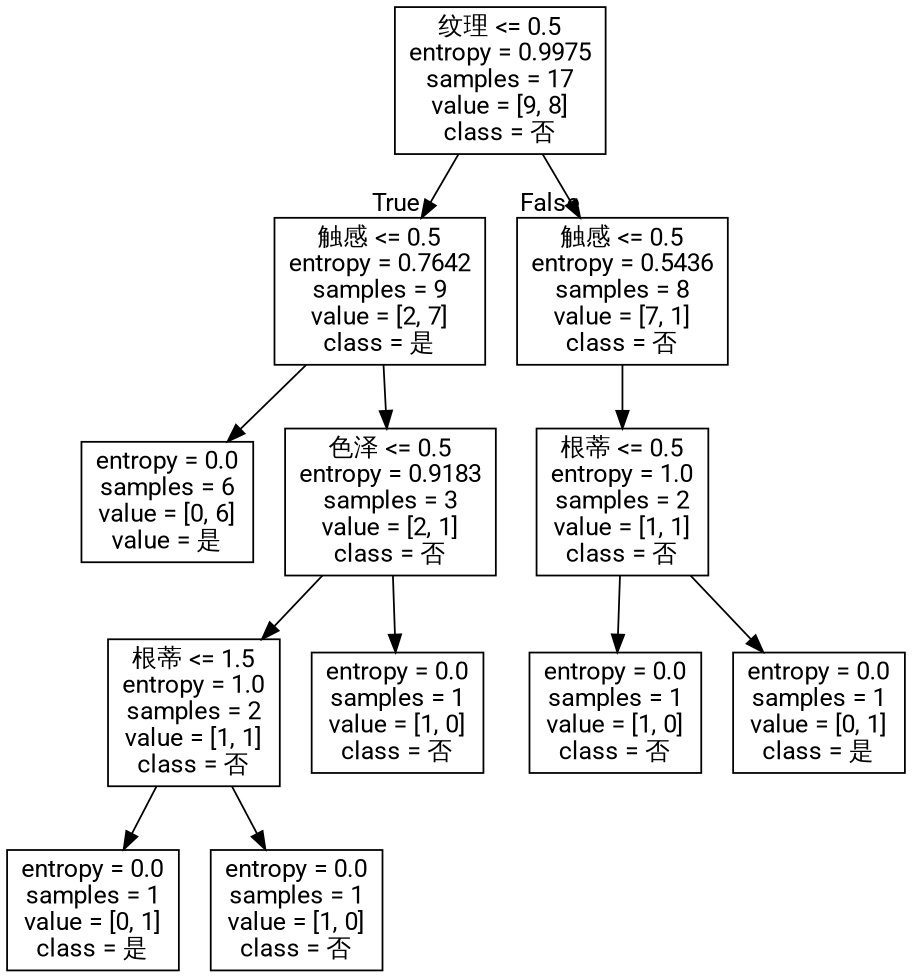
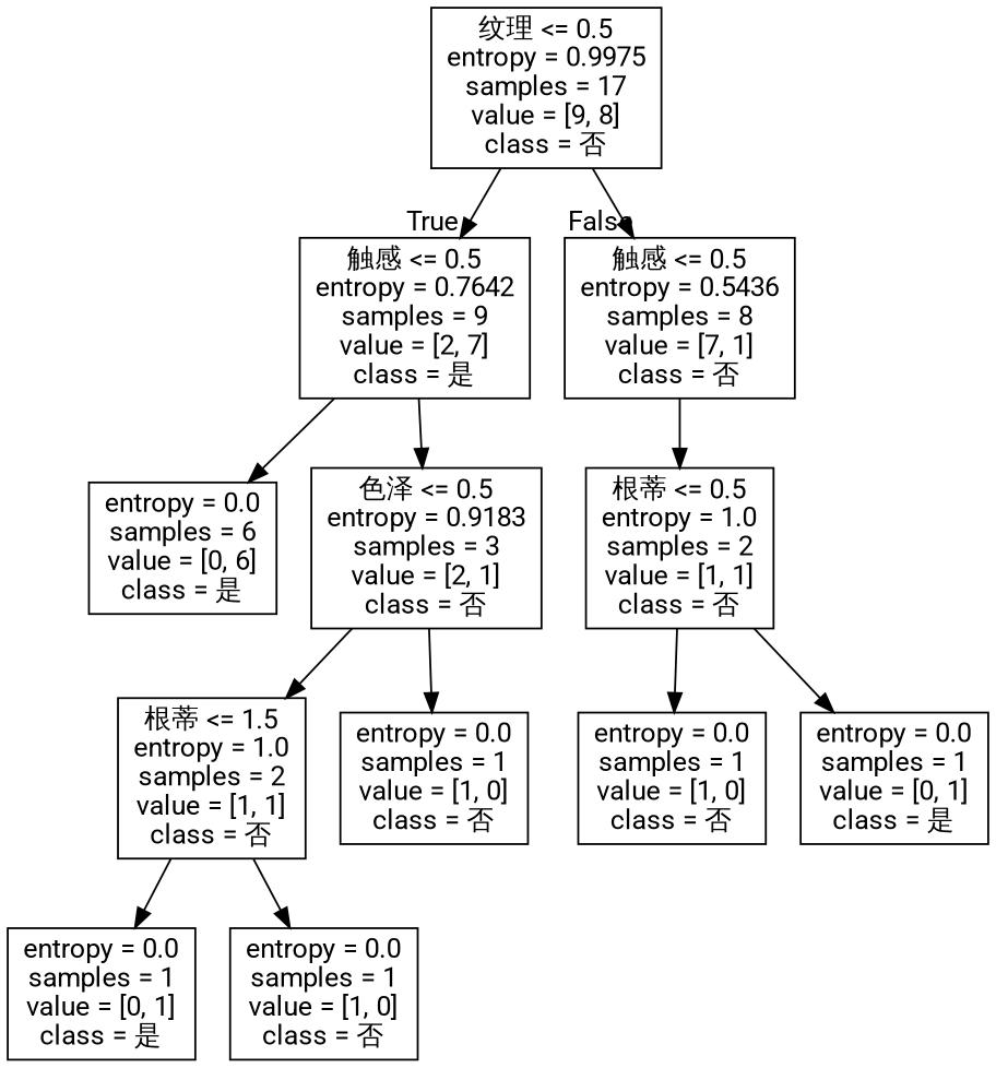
  digraph {
    fontname=Roboto
    node [fontname=Roboto shape=box]
    edge [fontname=Roboto]
    n1 [label="纹理 <= 0.5\nentropy = 0.9975\nsamples = 17\nvalue = [9, 8]\nclass = 否"]
    n2 [label="触感 <= 0.5\nentropy = 0.7642\nsamples = 9\nvalue = [2, 7]\nclass = 是"]
    n3 [label="触感 <= 0.5\nentropy = 0.5436\nsamples = 8\nvalue = [7, 1]\nclass = 否"]
-   n4 [label="entropy = 0.0\nsamples = 6\nvalue = [0, 6]\nvalue = 是"]
+   n4 [label="entropy = 0.0\nsamples = 6\nvalue = [0, 6]\nclass = 是"]
    n5 [label="色泽 <= 0.5\nentropy = 0.9183\nsamples = 3\nvalue = [2, 1]\nclass = 否"]
    n6 [label="根蒂 <= 0.5\nentropy = 1.0\nsamples = 2\nvalue = [1, 1]\nclass = 否"]
    n7 [label="根蒂 <= 1.5\nentropy = 1.0\nsamples = 2\nvalue = [1, 1]\nclass = 否"]
    n8 [label="entropy = 0.0\nsamples = 1\nvalue = [1, 0]\nclass = 否"]
    n9 [label="entropy = 0.0\nsamples = 1\nvalue = [0, 1]\nclass = 是"]
    n10 [label="entropy = 0.0\nsamples = 1\nvalue = [1, 0]\nclass = 否"]
    n11 [label="entropy = 0.0\nsamples = 1\nvalue = [1, 0]\nclass = 否"]
    n12 [label="entropy = 0.0\nsamples = 1\nvalue = [0, 1]\nclass = 是"]
    n1 -> n2 [headlabel=True labelangle=45 labeldistance=2.5]
    n1 -> n3 [headlabel=False labelangle=-45 labeldistance=2.5]
    n2 -> n4
    n2 -> n5
    n3 -> n6
    n5 -> n7
    n5 -> n8
    n6 -> n11
    n6 -> n12
    n7 -> n9
    n7 -> n10
  }
